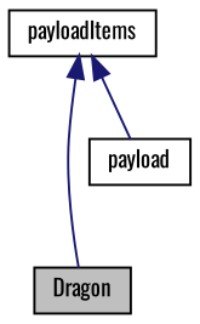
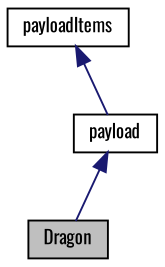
  digraph {
    fontname=Oswald
    node [color=black fillcolor=white fontname=Oswald fontsize=10 shape=record style=filled]
    edge [color=midnightblue dir=back fontname=Oswald fontsize=10 labelfontname=Helvetica labelfontsize=10 style=solid]
    n1 [fillcolor=grey75 fontcolor=black height=0.2 label=Dragon width=0.4]
    n2 [height=0.2 label=payloadItems width=0.4]
    n3 [height=0.2 label=payload width=0.4]
-   n2 -> n1
+   n3 -> n1
    n2 -> n3
  }
